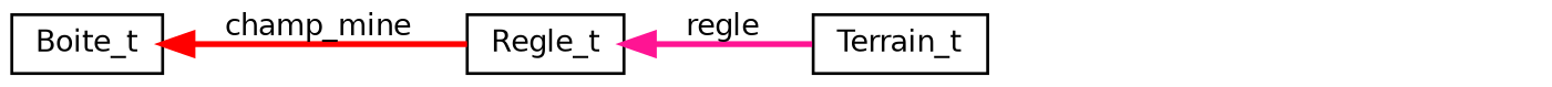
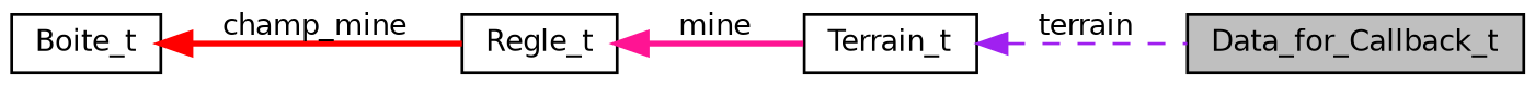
  digraph {
    rankdir=LR
    node [color=black fillcolor=white fontname=Helvetica fontsize=10 shape=record style=filled]
    edge [dir=back fontname=Helvetica fontsize=10 labelfontname=Helvetica labelfontsize=10 style=bold]
+   n1 [fillcolor=grey75 fontcolor=black height=0.2 label=Data_for_Callback_t width=0.4]
    n2 [height=0.2 label=Terrain_t width=0.4]
    n3 [height=0.2 label=Regle_t width=0.4]
    n4 [height=0.2 label=Boite_t width=0.4]
-   n3 -> n2 [color=deeppink label=" regle"]
+   n2 -> n1 [color=purple label=" terrain" style=dashed]
+   n3 -> n2 [color=deeppink label=" mine"]
    n4 -> n3 [color=red label=" champ_mine"]
  }
